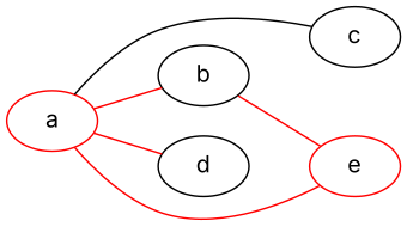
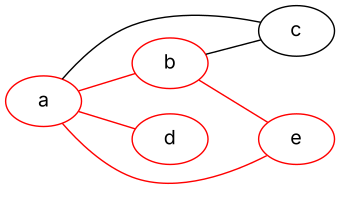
  strict graph {
    fontname=Inter
    rankdir=LR
    node [color=red fontname=Inter style="selected vertex"]
    edge [color=red fontname=Inter style="edge"]
    a
-   b [color=black]
+   b
    c [style=vertex color=""]
-   d [style=vertex color=""]
+   d [style=vertex]
    e
    a -- b
    a -- c [color=black]
    a -- d
    a -- e
+   b -- c [color=black]
    b -- e
  }
